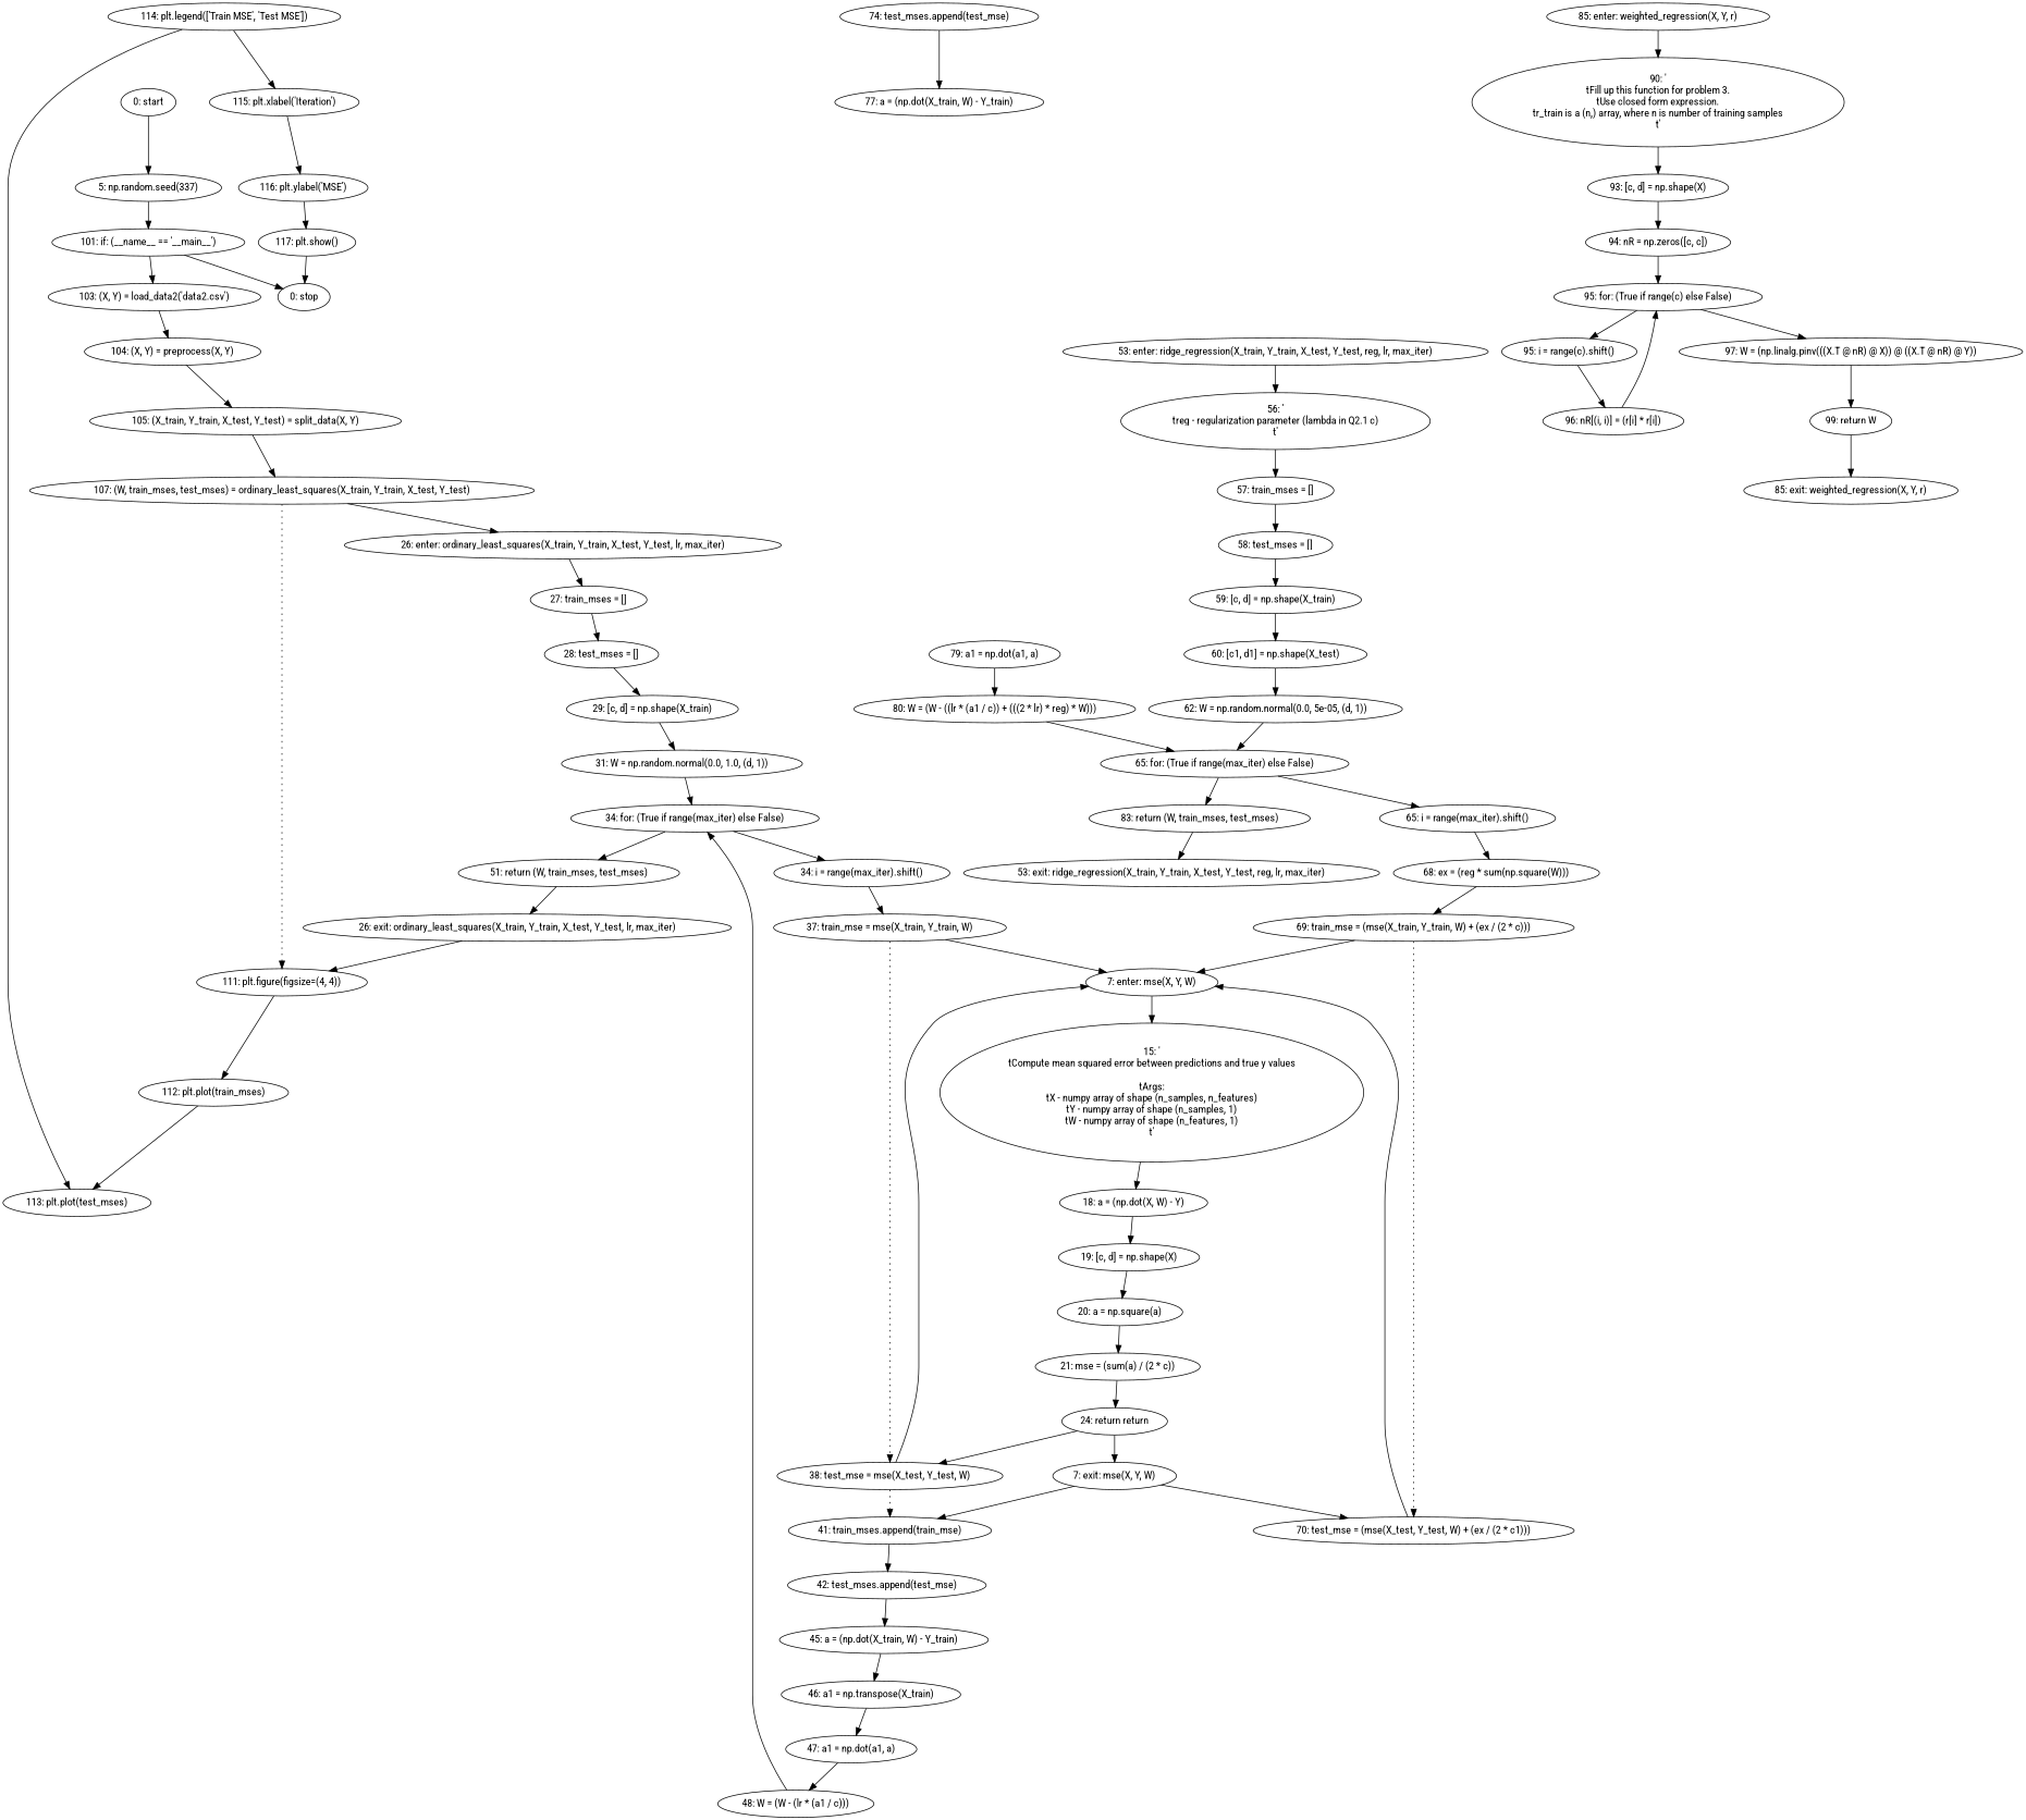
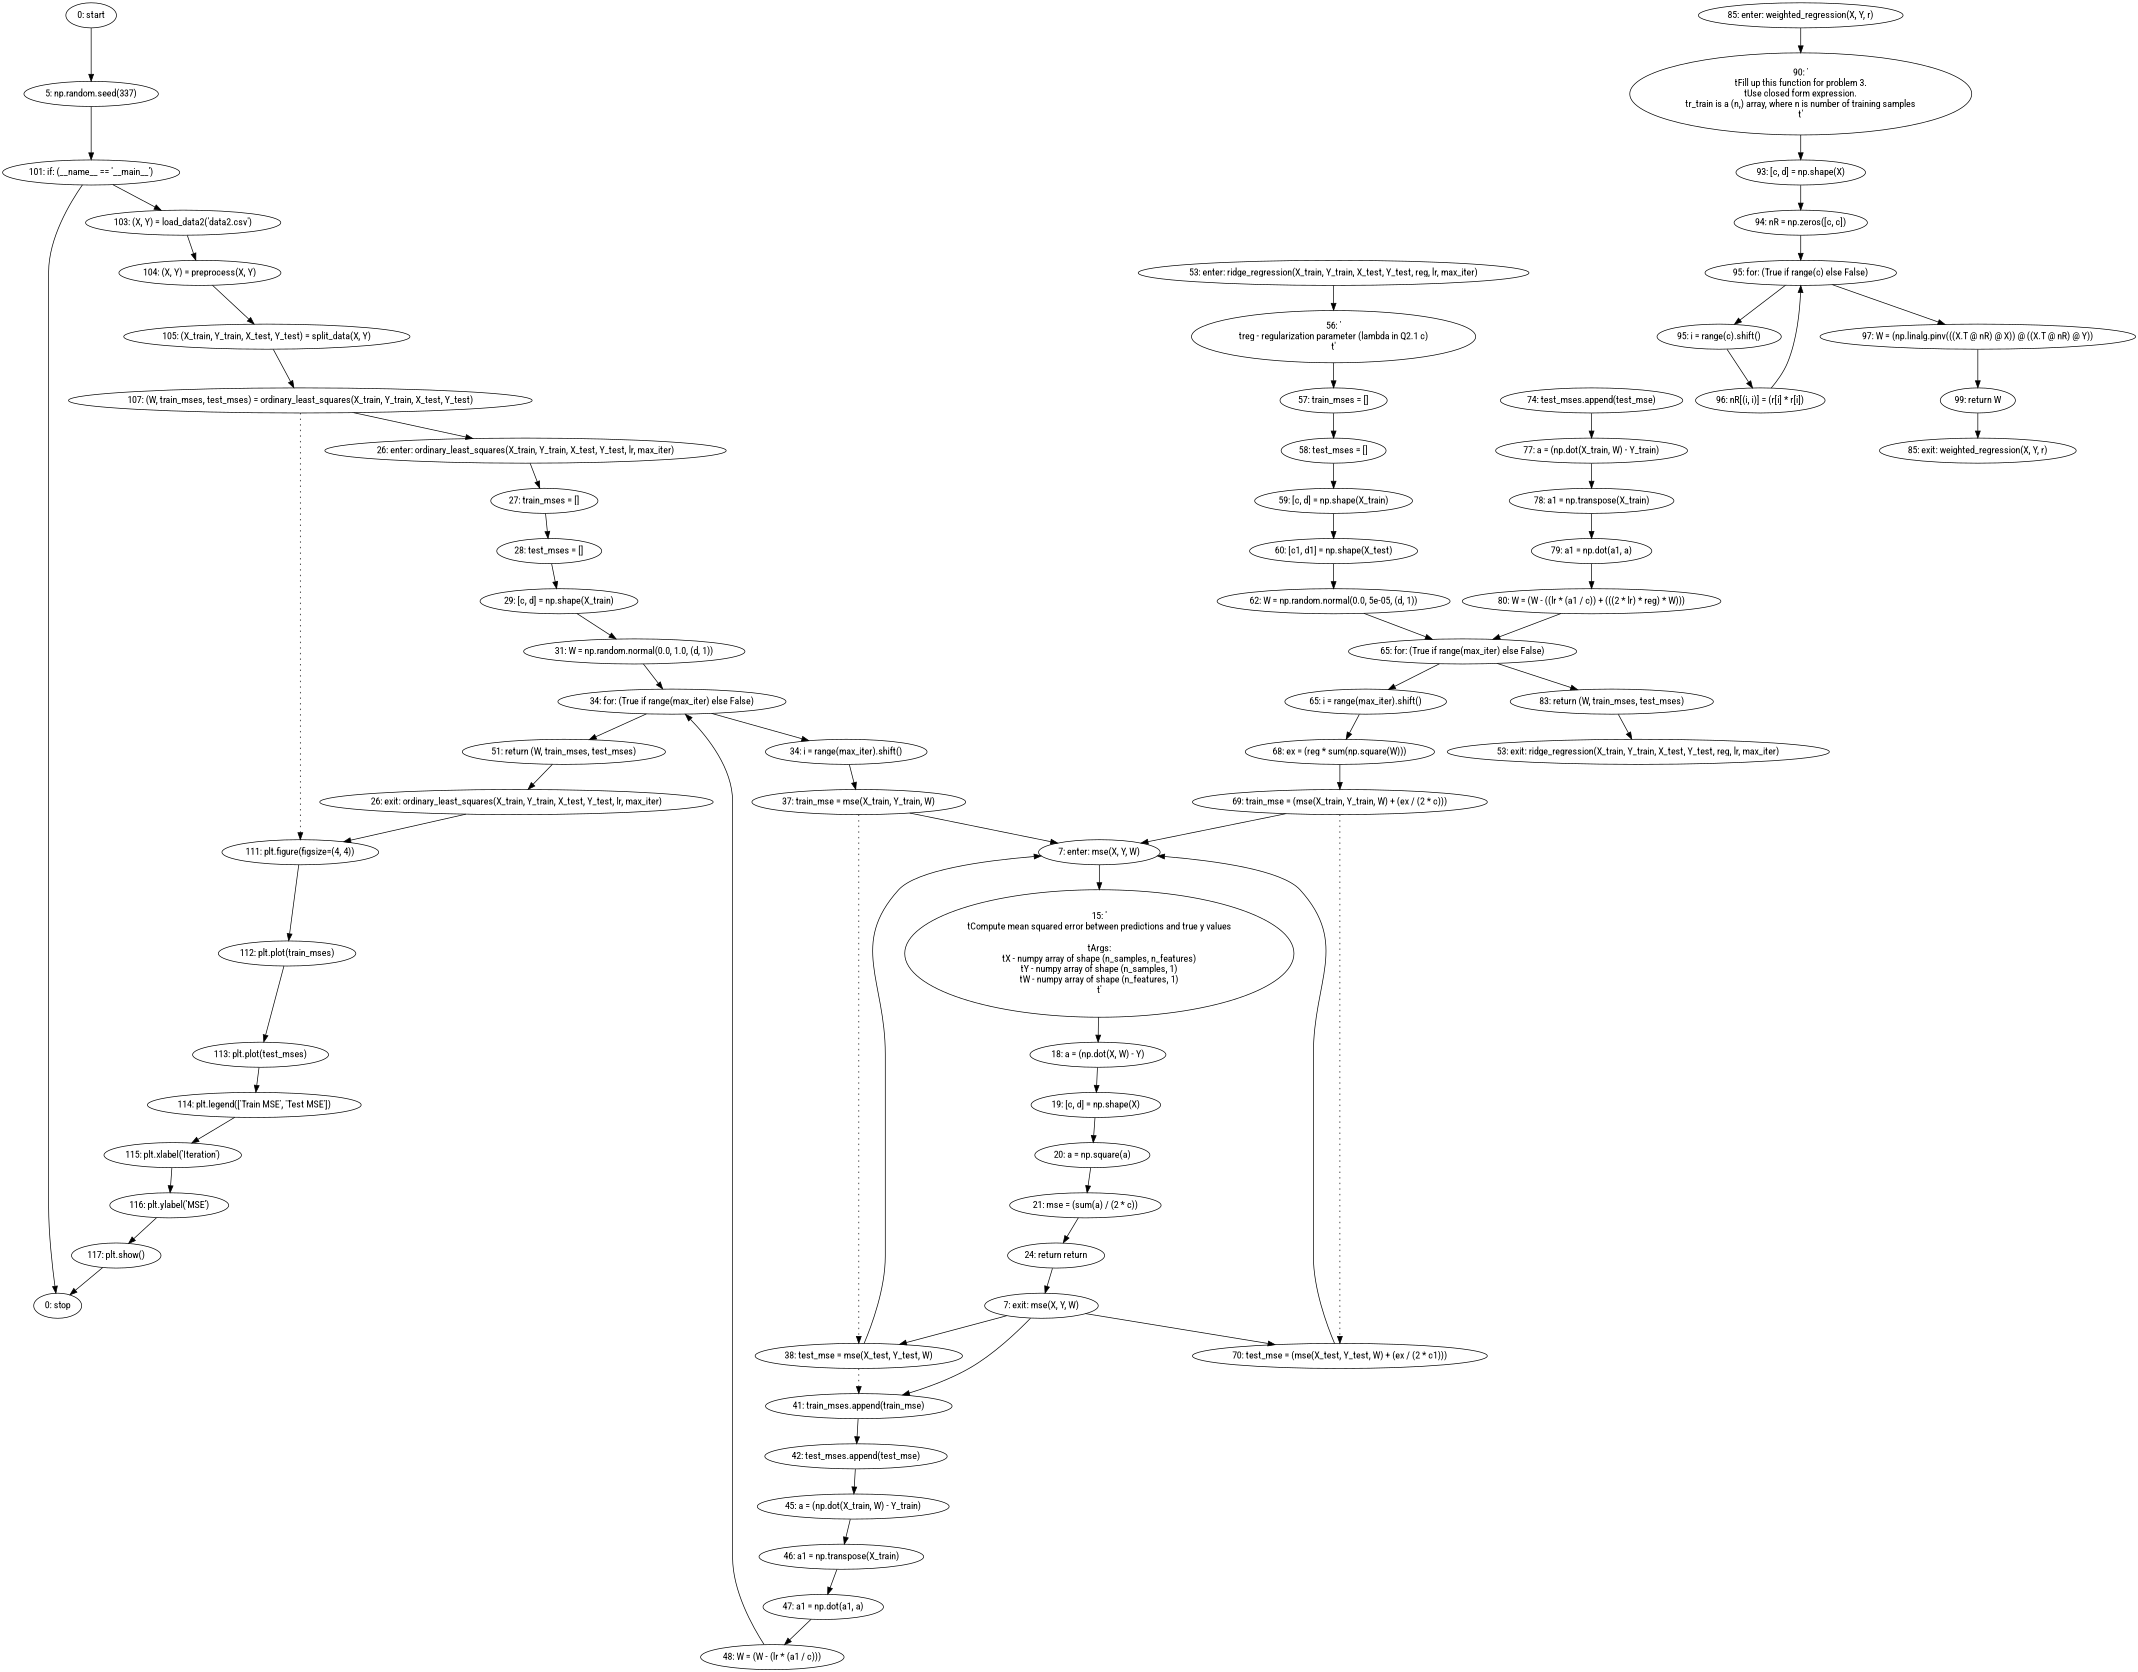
  strict digraph {
    fontname="Roboto Condensed"
    node [fontname="Roboto Condensed"]
    edge [fontname="Roboto Condensed"]
    n1 [label="0: start"]
    n2 [label="5: np.random.seed(337)"]
    n3 [label="101: if: (__name__ == '__main__')"]
    n4 [label="103: (X, Y) = load_data2('data2.csv')"]
    n5 [label="0: stop"]
    n6 [label="104: (X, Y) = preprocess(X, Y)"]
    n7 [label="105: (X_train, Y_train, X_test, Y_test) = split_data(X, Y)"]
    n8 [label="7: enter: mse(X, Y, W)"]
    n9 [label="15: '\n\tCompute mean squared error between predictions and true y values\n\n\tArgs:\n\tX - numpy array of shape (n_samples, n_features)\n\tY - numpy array of shape (n_samples, 1)\n\tW - numpy array of shape (n_features, 1)\n\t'"]
    n10 [label="18: a = (np.dot(X, W) - Y)"]
    n11 [label="19: [c, d] = np.shape(X)"]
    n12 [label="20: a = np.square(a)"]
    n13 [label="37: train_mse = mse(X_train, Y_train, W)"]
    n14 [label="38: test_mse = mse(X_test, Y_test, W)"]
    n15 [label="41: train_mses.append(train_mse)"]
    n16 [label="42: test_mses.append(test_mse)"]
    n17 [label="45: a = (np.dot(X_train, W) - Y_train)"]
    n18 [label="46: a1 = np.transpose(X_train)"]
    n19 [label="69: train_mse = (mse(X_train, Y_train, W) + (ex / (2 * c)))"]
    n20 [label="70: test_mse = (mse(X_test, Y_test, W) + (ex / (2 * c1)))"]
    n21 [label="74: test_mses.append(test_mse)"]
    n22 [label="77: a = (np.dot(X_train, W) - Y_train)"]
+   n23 [label="78: a1 = np.transpose(X_train)"]
    n24 [label="7: exit: mse(X, Y, W)"]
    n25 [label="24: return return"]
    n26 [label="21: mse = (sum(a) / (2 * c))"]
    n27 [label="26: enter: ordinary_least_squares(X_train, Y_train, X_test, Y_test, lr, max_iter)"]
    n28 [label="27: train_mses = []"]
    n29 [label="28: test_mses = []"]
    n30 [label="29: [c, d] = np.shape(X_train)"]
    n31 [label="31: W = np.random.normal(0.0, 1.0, (d, 1))"]
    n32 [label="107: (W, train_mses, test_mses) = ordinary_least_squares(X_train, Y_train, X_test, Y_test)"]
    n33 [label="111: plt.figure(figsize=(4, 4))"]
    n34 [label="112: plt.plot(train_mses)"]
    n35 [label="113: plt.plot(test_mses)"]
    n36 [label="114: plt.legend(['Train MSE', 'Test MSE'])"]
    n37 [label="26: exit: ordinary_least_squares(X_train, Y_train, X_test, Y_test, lr, max_iter)"]
    n38 [label="51: return (W, train_mses, test_mses)"]
    n39 [label="34: for: (True if range(max_iter) else False)"]
    n40 [label="34: i = range(max_iter).shift()"]
    n41 [label="48: W = (W - (lr * (a1 / c)))"]
    n42 [label="47: a1 = np.dot(a1, a)"]
    n43 [label="53: enter: ridge_regression(X_train, Y_train, X_test, Y_test, reg, lr, max_iter)"]
    n44 [label="56: '\n\treg - regularization parameter (lambda in Q2.1 c)\n\t'"]
    n45 [label="57: train_mses = []"]
    n46 [label="58: test_mses = []"]
    n47 [label="59: [c, d] = np.shape(X_train)"]
    n48 [label="53: exit: ridge_regression(X_train, Y_train, X_test, Y_test, reg, lr, max_iter)"]
    n49 [label="83: return (W, train_mses, test_mses)"]
    n50 [label="60: [c1, d1] = np.shape(X_test)"]
    n51 [label="62: W = np.random.normal(0.0, 5e-05, (d, 1))"]
    n52 [label="65: for: (True if range(max_iter) else False)"]
    n53 [label="65: i = range(max_iter).shift()"]
    n54 [label="68: ex = (reg * sum(np.square(W)))"]
    n55 [label="80: W = (W - ((lr * (a1 / c)) + (((2 * lr) * reg) * W)))"]
    n56 [label="79: a1 = np.dot(a1, a)"]
    n57 [label="85: enter: weighted_regression(X, Y, r)"]
    n58 [label="90: '\n\tFill up this function for problem 3.\n\tUse closed form expression.\n\tr_train is a (n,) array, where n is number of training samples\n\t'"]
    n59 [label="93: [c, d] = np.shape(X)"]
    n60 [label="94: nR = np.zeros([c, c])"]
    n61 [label="95: for: (True if range(c) else False)"]
    n62 [label="85: exit: weighted_regression(X, Y, r)"]
    n63 [label="99: return W"]
    n64 [label="95: i = range(c).shift()"]
    n65 [label="97: W = (np.linalg.pinv(((X.T @ nR) @ X)) @ ((X.T @ nR) @ Y))"]
    n66 [label="96: nR[(i, i)] = (r[i] * r[i])"]
    n67 [label="115: plt.xlabel('Iteration')"]
    n68 [label="116: plt.ylabel('MSE')"]
    n69 [label="117: plt.show()"]
    n1 -> n2
    n2 -> n3
    n3 -> n4
    n3 -> n5
    n4 -> n6
    n6 -> n7
    n7 -> n32
    n8 -> n9
    n9 -> n10
    n10 -> n11
    n11 -> n12
    n12 -> n26
    n13 -> n8
    n13 -> n14 [style=dotted weight=100]
    n14 -> n8
    n14 -> n15 [style=dotted weight=100]
    n15 -> n16
    n16 -> n17
    n17 -> n18
    n18 -> n42
    n19 -> n8
    n19 -> n20 [style=dotted weight=100]
    n20 -> n8
    n21 -> n22
-   n25 -> n14
+   n22 -> n23
+   n23 -> n56
+   n24 -> n14
    n24 -> n15
    n24 -> n20
    n25 -> n24
    n26 -> n25
    n27 -> n28
    n28 -> n29
    n29 -> n30
    n30 -> n31
    n31 -> n39
    n32 -> n27
    n32 -> n33 [style=dotted weight=100]
    n33 -> n34
    n34 -> n35
-   n36 -> n35
+   n35 -> n36
    n36 -> n67
    n37 -> n33
    n38 -> n37
    n39 -> n38
    n39 -> n40
    n40 -> n13
    n41 -> n39
    n42 -> n41
    n43 -> n44
    n44 -> n45
    n45 -> n46
    n46 -> n47
    n47 -> n50
    n49 -> n48
    n50 -> n51
    n51 -> n52
    n52 -> n49
    n52 -> n53
    n53 -> n54
    n54 -> n19
    n55 -> n52
    n56 -> n55
    n57 -> n58
    n58 -> n59
    n59 -> n60
    n60 -> n61
    n61 -> n64
    n61 -> n65
    n63 -> n62
    n64 -> n66
    n65 -> n63
    n66 -> n61
    n67 -> n68
    n68 -> n69
    n69 -> n5
  }
